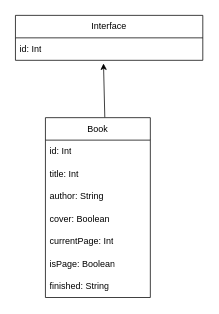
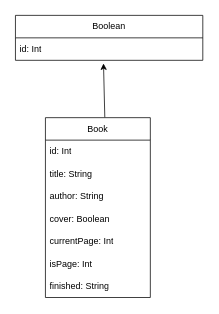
  <mxCell id="0" />
  <mxCell id="1" parent="0" />
- <mxCell id="2" value="Interface" style="swimlane;fontStyle=0;childLayout=stackLayout;horizontal=1;startSize=30;horizontalStack=0;resizeParent=1;resizeParentMax=0;resizeLast=0;collapsible=1;marginBottom=0;whiteSpace=wrap;html=1;" vertex="1" parent="1"><mxGeometry x="20" y="20" width="250" height="60" as="geometry" /></mxCell>
+ <mxCell id="2" value="Boolean" style="swimlane;fontStyle=0;childLayout=stackLayout;horizontal=1;startSize=30;horizontalStack=0;resizeParent=1;resizeParentMax=0;resizeLast=0;collapsible=1;marginBottom=0;whiteSpace=wrap;html=1;" vertex="1" parent="1"><mxGeometry x="20" y="20" width="250" height="60" as="geometry" /></mxCell>
  <mxCell id="3" value="id: Int" style="text;strokeColor=none;fillColor=none;align=left;verticalAlign=middle;spacingLeft=4;spacingRight=4;overflow=hidden;points=[[0,0.5],[1,0.5]];portConstraint=eastwest;rotatable=0;whiteSpace=wrap;html=1;" vertex="1" parent="2"><mxGeometry y="30" width="250" height="30" as="geometry" /></mxCell>
  <mxCell id="4" value="Book" style="swimlane;fontStyle=0;childLayout=stackLayout;horizontal=1;startSize=30;horizontalStack=0;resizeParent=1;resizeParentMax=0;resizeLast=0;collapsible=1;marginBottom=0;whiteSpace=wrap;html=1;" vertex="1" parent="1"><mxGeometry x="60" y="156.5" width="140" height="240" as="geometry"><mxRectangle x="1830" y="-1070" width="70" height="30" as="alternateBounds" /></mxGeometry></mxCell>
  <mxCell id="5" value="id: Int" style="text;strokeColor=none;fillColor=none;align=left;verticalAlign=middle;spacingLeft=4;spacingRight=4;overflow=hidden;points=[[0,0.5],[1,0.5]];portConstraint=eastwest;rotatable=0;whiteSpace=wrap;html=1;" vertex="1" parent="4"><mxGeometry y="30" width="140" height="30" as="geometry" /></mxCell>
- <mxCell id="6" value="title: Int" style="text;strokeColor=none;fillColor=none;align=left;verticalAlign=middle;spacingLeft=4;spacingRight=4;overflow=hidden;points=[[0,0.5],[1,0.5]];portConstraint=eastwest;rotatable=0;whiteSpace=wrap;html=1;" vertex="1" parent="4"><mxGeometry y="60" width="140" height="30" as="geometry" /></mxCell>
+ <mxCell id="6" value="title: String" style="text;strokeColor=none;fillColor=none;align=left;verticalAlign=middle;spacingLeft=4;spacingRight=4;overflow=hidden;points=[[0,0.5],[1,0.5]];portConstraint=eastwest;rotatable=0;whiteSpace=wrap;html=1;" vertex="1" parent="4"><mxGeometry y="60" width="140" height="30" as="geometry" /></mxCell>
  <mxCell id="7" value="author: String" style="text;strokeColor=none;fillColor=none;align=left;verticalAlign=middle;spacingLeft=4;spacingRight=4;overflow=hidden;points=[[0,0.5],[1,0.5]];portConstraint=eastwest;rotatable=0;whiteSpace=wrap;html=1;" vertex="1" parent="4"><mxGeometry y="90" width="140" height="30" as="geometry" /></mxCell>
  <mxCell id="8" value="cover: Boolean" style="text;strokeColor=none;fillColor=none;align=left;verticalAlign=middle;spacingLeft=4;spacingRight=4;overflow=hidden;points=[[0,0.5],[1,0.5]];portConstraint=eastwest;rotatable=0;whiteSpace=wrap;html=1;" vertex="1" parent="4"><mxGeometry y="120" width="140" height="30" as="geometry" /></mxCell>
  <mxCell id="9" value="currentPage: Int&lt;span style=&quot;color: rgba(0, 0, 0, 0); font-family: monospace; font-size: 0px; text-wrap: nowrap;&quot;&gt;%3CmxGraphModel%3E%3Croot%3E%3CmxCell%20id%3D%220%22%2F%3E%3CmxCell%20id%3D%221%22%20parent%3D%220%22%2F%3E%3CmxCell%20id%3D%222%22%20value%3D%22cover%3A%20String%22%20style%3D%22text%3BstrokeColor%3Dnone%3BfillColor%3Dnone%3Balign%3Dleft%3BverticalAlign%3Dmiddle%3BspacingLeft%3D4%3BspacingRight%3D4%3Boverflow%3Dhidden%3Bpoints%3D%5B%5B0%2C0.5%5D%2C%5B1%2C0.5%5D%5D%3BportConstraint%3Deastwest%3Brotatable%3D0%3BwhiteSpace%3Dwrap%3Bhtml%3D1%3B%22%20vertex%3D%221%22%20parent%3D%221%22%3E%3CmxGeometry%20x%3D%221830%22%20y%3D%22-950%22%20width%3D%22140%22%20height%3D%2230%22%20as%3D%22geometry%22%2F%3E%3C%2FmxCell%3E%3C%2Froot%3E%3C%2FmxGraphModel%3E&lt;/span&gt;&lt;span style=&quot;color: rgba(0, 0, 0, 0); font-family: monospace; font-size: 0px; text-wrap: nowrap;&quot;&gt;%3CmxGraphModel%3E%3Croot%3E%3CmxCell%20id%3D%220%22%2F%3E%3CmxCell%20id%3D%221%22%20parent%3D%220%22%2F%3E%3CmxCell%20id%3D%222%22%20value%3D%22cover%3A%20String%22%20style%3D%22text%3BstrokeColor%3Dnone%3BfillColor%3Dnone%3Balign%3Dleft%3BverticalAlign%3Dmiddle%3BspacingLeft%3D4%3BspacingRight%3D4%3Boverflow%3Dhidden%3Bpoints%3D%5B%5B0%2C0.5%5D%2C%5B1%2C0.5%5D%5D%3BportConstraint%3Deastwest%3Brotatable%3D0%3BwhiteSpace%3Dwrap%3Bhtml%3D1%3B%22%20vertex%3D%221%22%20parent%3D%221%22%3E%3CmxGeometry%20x%3D%221830%22%20y%3D%22-950%22%20width%3D%22140%22%20height%3D%2230%22%20as%3D%22geometry%22%2F%3E%3C%2FmxCell%3E%3C%2Froot%3E%3C%2FmxGraphModel%3E&lt;/span&gt;" style="text;strokeColor=none;fillColor=none;align=left;verticalAlign=middle;spacingLeft=4;spacingRight=4;overflow=hidden;points=[[0,0.5],[1,0.5]];portConstraint=eastwest;rotatable=0;whiteSpace=wrap;html=1;" vertex="1" parent="4"><mxGeometry y="150" width="140" height="30" as="geometry" /></mxCell>
- <mxCell id="10" value="isPage: Boolean" style="text;strokeColor=none;fillColor=none;align=left;verticalAlign=middle;spacingLeft=4;spacingRight=4;overflow=hidden;points=[[0,0.5],[1,0.5]];portConstraint=eastwest;rotatable=0;whiteSpace=wrap;html=1;" vertex="1" parent="4"><mxGeometry y="180" width="140" height="30" as="geometry" /></mxCell>
+ <mxCell id="10" value="isPage: Int" style="text;strokeColor=none;fillColor=none;align=left;verticalAlign=middle;spacingLeft=4;spacingRight=4;overflow=hidden;points=[[0,0.5],[1,0.5]];portConstraint=eastwest;rotatable=0;whiteSpace=wrap;html=1;" vertex="1" parent="4"><mxGeometry y="180" width="140" height="30" as="geometry" /></mxCell>
  <mxCell id="11" value="finished: String" style="text;strokeColor=none;fillColor=none;align=left;verticalAlign=middle;spacingLeft=4;spacingRight=4;overflow=hidden;points=[[0,0.5],[1,0.5]];portConstraint=eastwest;rotatable=0;whiteSpace=wrap;html=1;" vertex="1" parent="4"><mxGeometry y="210" width="140" height="30" as="geometry" /></mxCell>
  <mxCell id="12" value="" style="endArrow=classic;html=1;rounded=0;exitX=0.566;exitY=-0.002;exitDx=0;exitDy=0;exitPerimeter=0;entryX=0.47;entryY=1.14;entryDx=0;entryDy=0;entryPerimeter=0;" edge="1" parent="1" source="4" target="3"><mxGeometry width="50" height="50" relative="1" as="geometry"><mxPoint x="-80" y="300" as="sourcePoint" /><mxPoint x="140" y="90" as="targetPoint" /></mxGeometry></mxCell>
